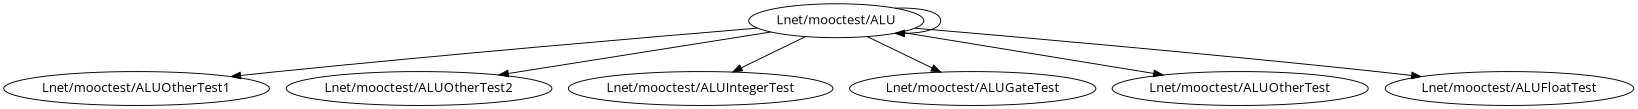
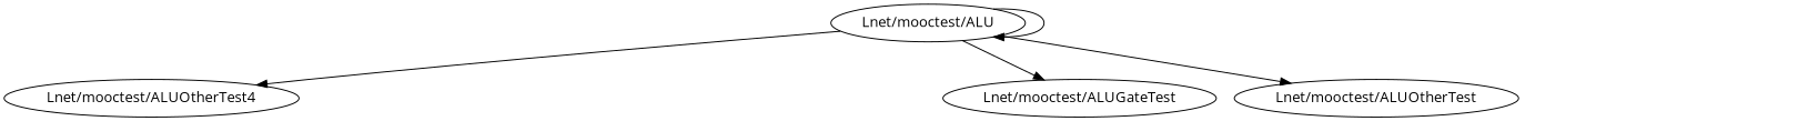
  digraph {
    fontname="Open Sans"
    node [fontname="Open Sans"]
    edge [fontname="Open Sans"]
    "Lnet/mooctest/ALU"
-   "Lnet/mooctest/ALUOtherTest1"
-   "Lnet/mooctest/ALUOtherTest2"
-   "Lnet/mooctest/ALUIntegerTest"
+   "Lnet/mooctest/ALUOtherTest1" [label="Lnet/mooctest/ALUOtherTest4"]
    "Lnet/mooctest/ALUGateTest"
    n6 [label="Lnet/mooctest/ALUOtherTest"]
-   "Lnet/mooctest/ALUFloatTest"
    "Lnet/mooctest/ALU" -> "Lnet/mooctest/ALU"
    "Lnet/mooctest/ALU" -> "Lnet/mooctest/ALUOtherTest1"
-   "Lnet/mooctest/ALU" -> "Lnet/mooctest/ALUOtherTest2"
-   "Lnet/mooctest/ALU" -> "Lnet/mooctest/ALUIntegerTest"
    "Lnet/mooctest/ALU" -> "Lnet/mooctest/ALUGateTest"
    "Lnet/mooctest/ALU" -> n6
-   "Lnet/mooctest/ALU" -> "Lnet/mooctest/ALUFloatTest"
  }
